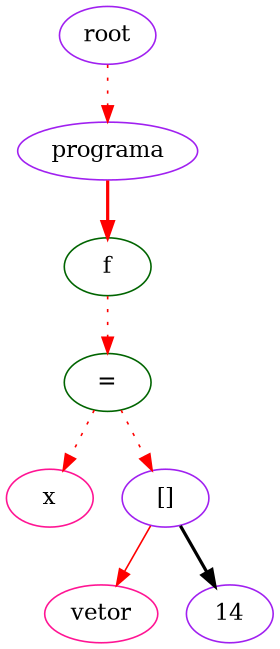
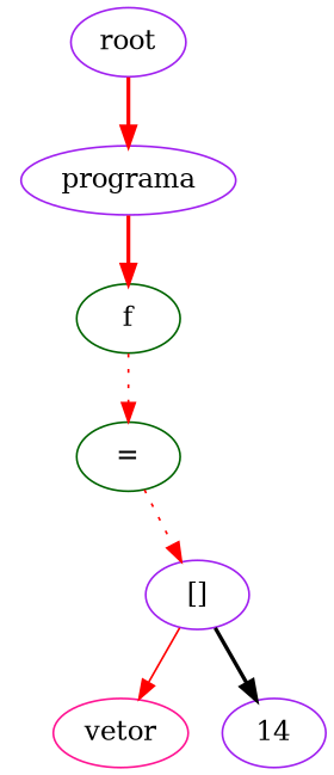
  digraph {
    node [color=purple]
    edge [color=red style=bold]
-   n1 [color=deeppink label=x]
    n2 [color=deeppink label=vetor]
    n3 [label=14]
    n4 [label="[]"]
    n5 [color=darkgreen label="="]
    n6 [color=darkgreen label=f]
    n7 [label=programa]
    n8 [label=root]
    n4 -> n2 [style=solid]
    n4 -> n3 [color=black]
-   n5 -> n1 [style=dotted]
    n5 -> n4 [style=dotted]
    n6 -> n5 [style=dotted]
    n7 -> n6
-   n8 -> n7 [style=dotted]
+   n8 -> n7
  }
